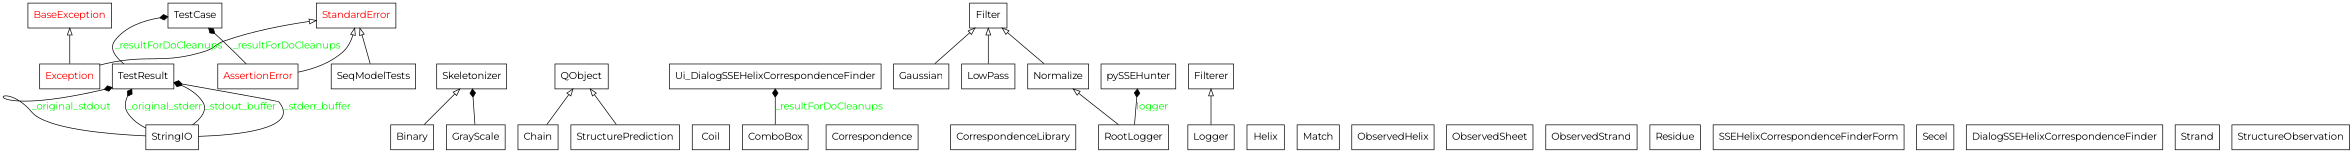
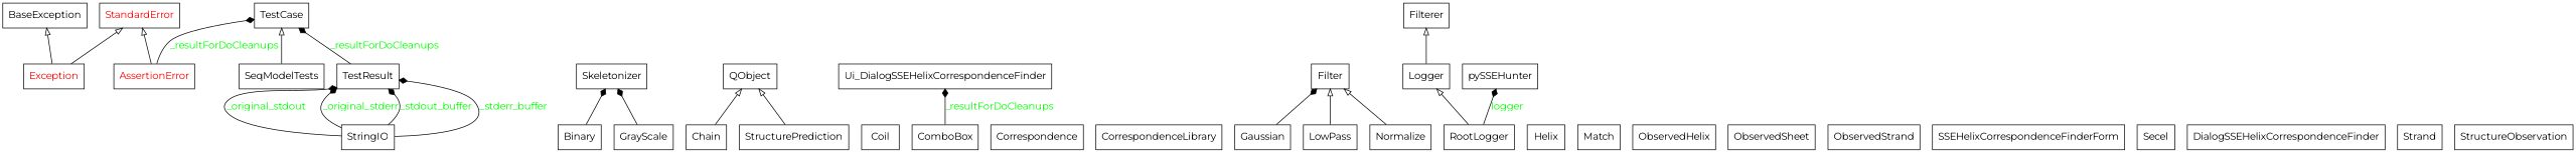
  digraph {
    fontname=Montserrat
    rankdir=BT
    node [fontname=Montserrat shape=record]
    edge [arrowhead=empty arrowtail=none fontname=Montserrat]
    n1 [fontcolor=red label=AssertionError]
    n2 [fontcolor=red label=StandardError]
    n3 [label=TestCase]
-   n4 [fontcolor=red label=BaseException]
+   n4 [fontcolor=black label=BaseException]
    n5 [label=Binary]
    n6 [label=Skeletonizer]
    n7 [label=Chain]
    n8 [label=QObject]
    n9 [label=Coil]
    n10 [label=ComboBox]
    n11 [label=Ui_DialogSSEHelixCorrespondenceFinder]
    n12 [label=Correspondence]
    n13 [label=CorrespondenceLibrary]
    n14 [fontcolor=red label=Exception]
    n15 [label=Filter]
    n16 [label=Filterer]
    n17 [label=Gaussian]
    n18 [label=GrayScale]
    n19 [label=Helix]
    n20 [label=Logger]
    n21 [label=LowPass]
    n22 [label=Match]
    n23 [label=Normalize]
    n24 [label=ObservedHelix]
    n25 [label=ObservedSheet]
    n26 [label=ObservedStrand]
-   n27 [label=Residue]
    n28 [label=RootLogger]
    n29 [label=pySSEHunter]
    n30 [label=SSEHelixCorrespondenceFinderForm]
    n31 [label=Secel]
    n32 [label=SeqModelTests]
    n33 [label=DialogSSEHelixCorrespondenceFinder]
    n34 [label=Strand]
    n35 [label=StringIO]
    n36 [label=TestResult]
    n37 [label=StructureObservation]
    n38 [label=StructurePrediction]
    n1 -> n2
    n1 -> n3 [arrowhead=diamond fontcolor=green label=_resultForDoCleanups style=solid]
-   n5 -> n6
+   n5 -> n6 [arrowhead=diamond]
    n7 -> n8
    n10 -> n11 [arrowhead=diamond fontcolor=green label=_resultForDoCleanups style=solid]
    n14 -> n2
    n14 -> n4
-   n17 -> n15
+   n17 -> n15 [arrowhead=diamond]
    n18 -> n6 [arrowhead=diamond]
    n20 -> n16
    n21 -> n15
    n23 -> n15
-   n28 -> n23
+   n28 -> n20
    n28 -> n29 [arrowhead=diamond fontcolor=green label=logger style=solid]
-   n32 -> n2
+   n32 -> n3
    n35 -> n36 [arrowhead=diamond fontcolor=green label=_original_stdout style=solid]
    n35 -> n36 [arrowhead=diamond fontcolor=green label=_original_stderr style=solid]
    n35 -> n36 [arrowhead=diamond fontcolor=green label=_stdout_buffer style=solid]
    n35 -> n36 [arrowhead=diamond fontcolor=green label=_stderr_buffer style=solid]
    n36 -> n3 [arrowhead=diamond fontcolor=green label=_resultForDoCleanups style=solid]
    n38 -> n8
  }
